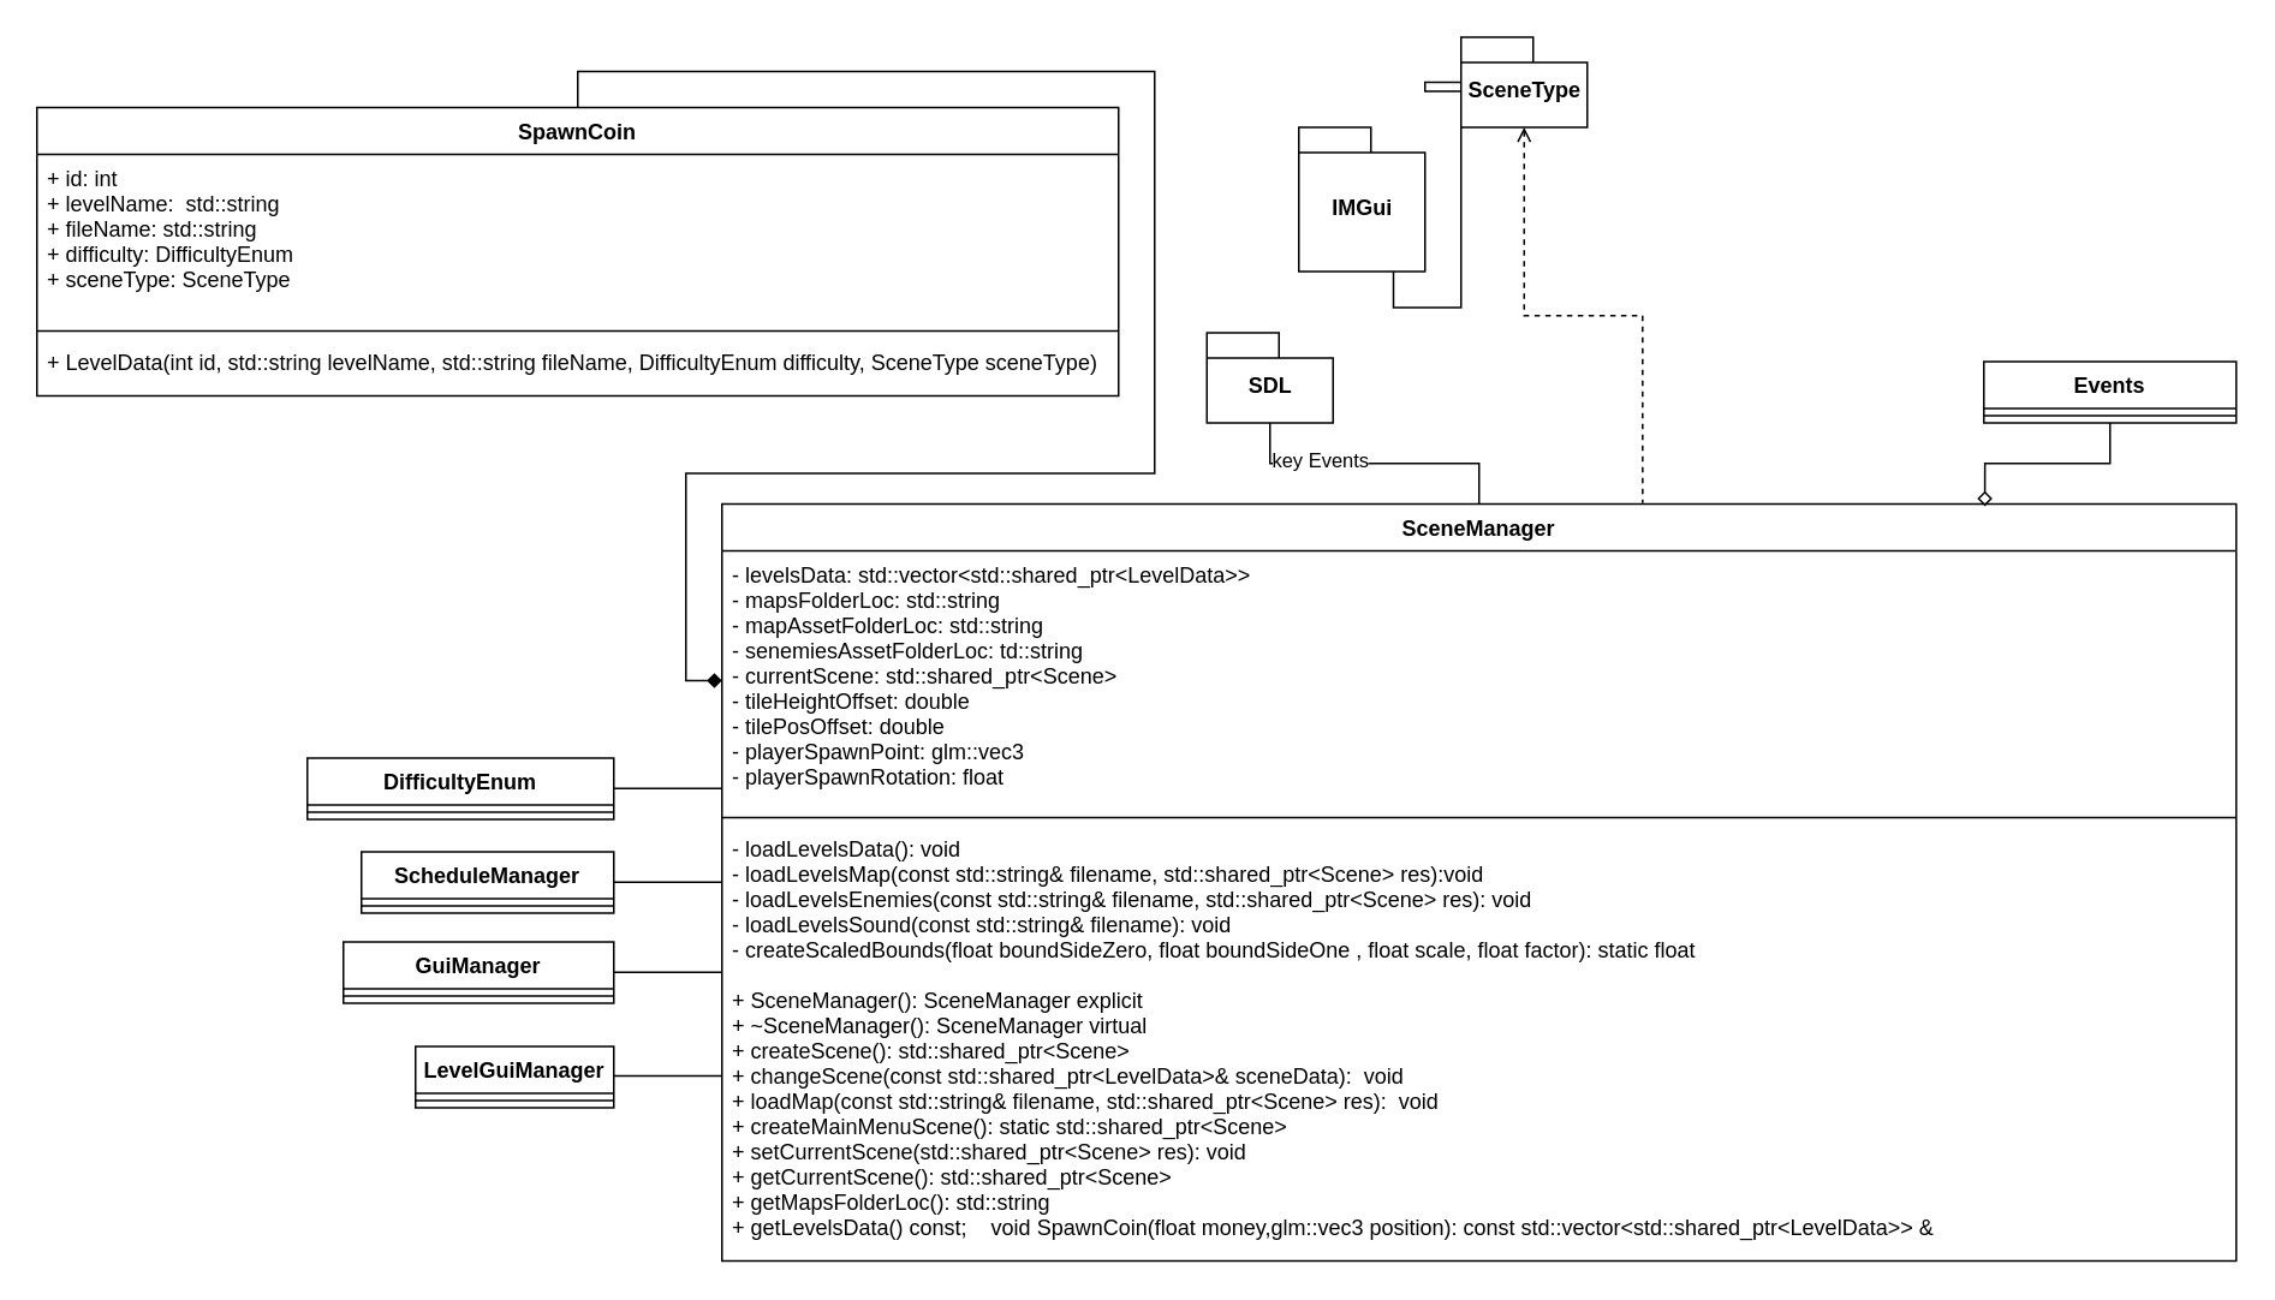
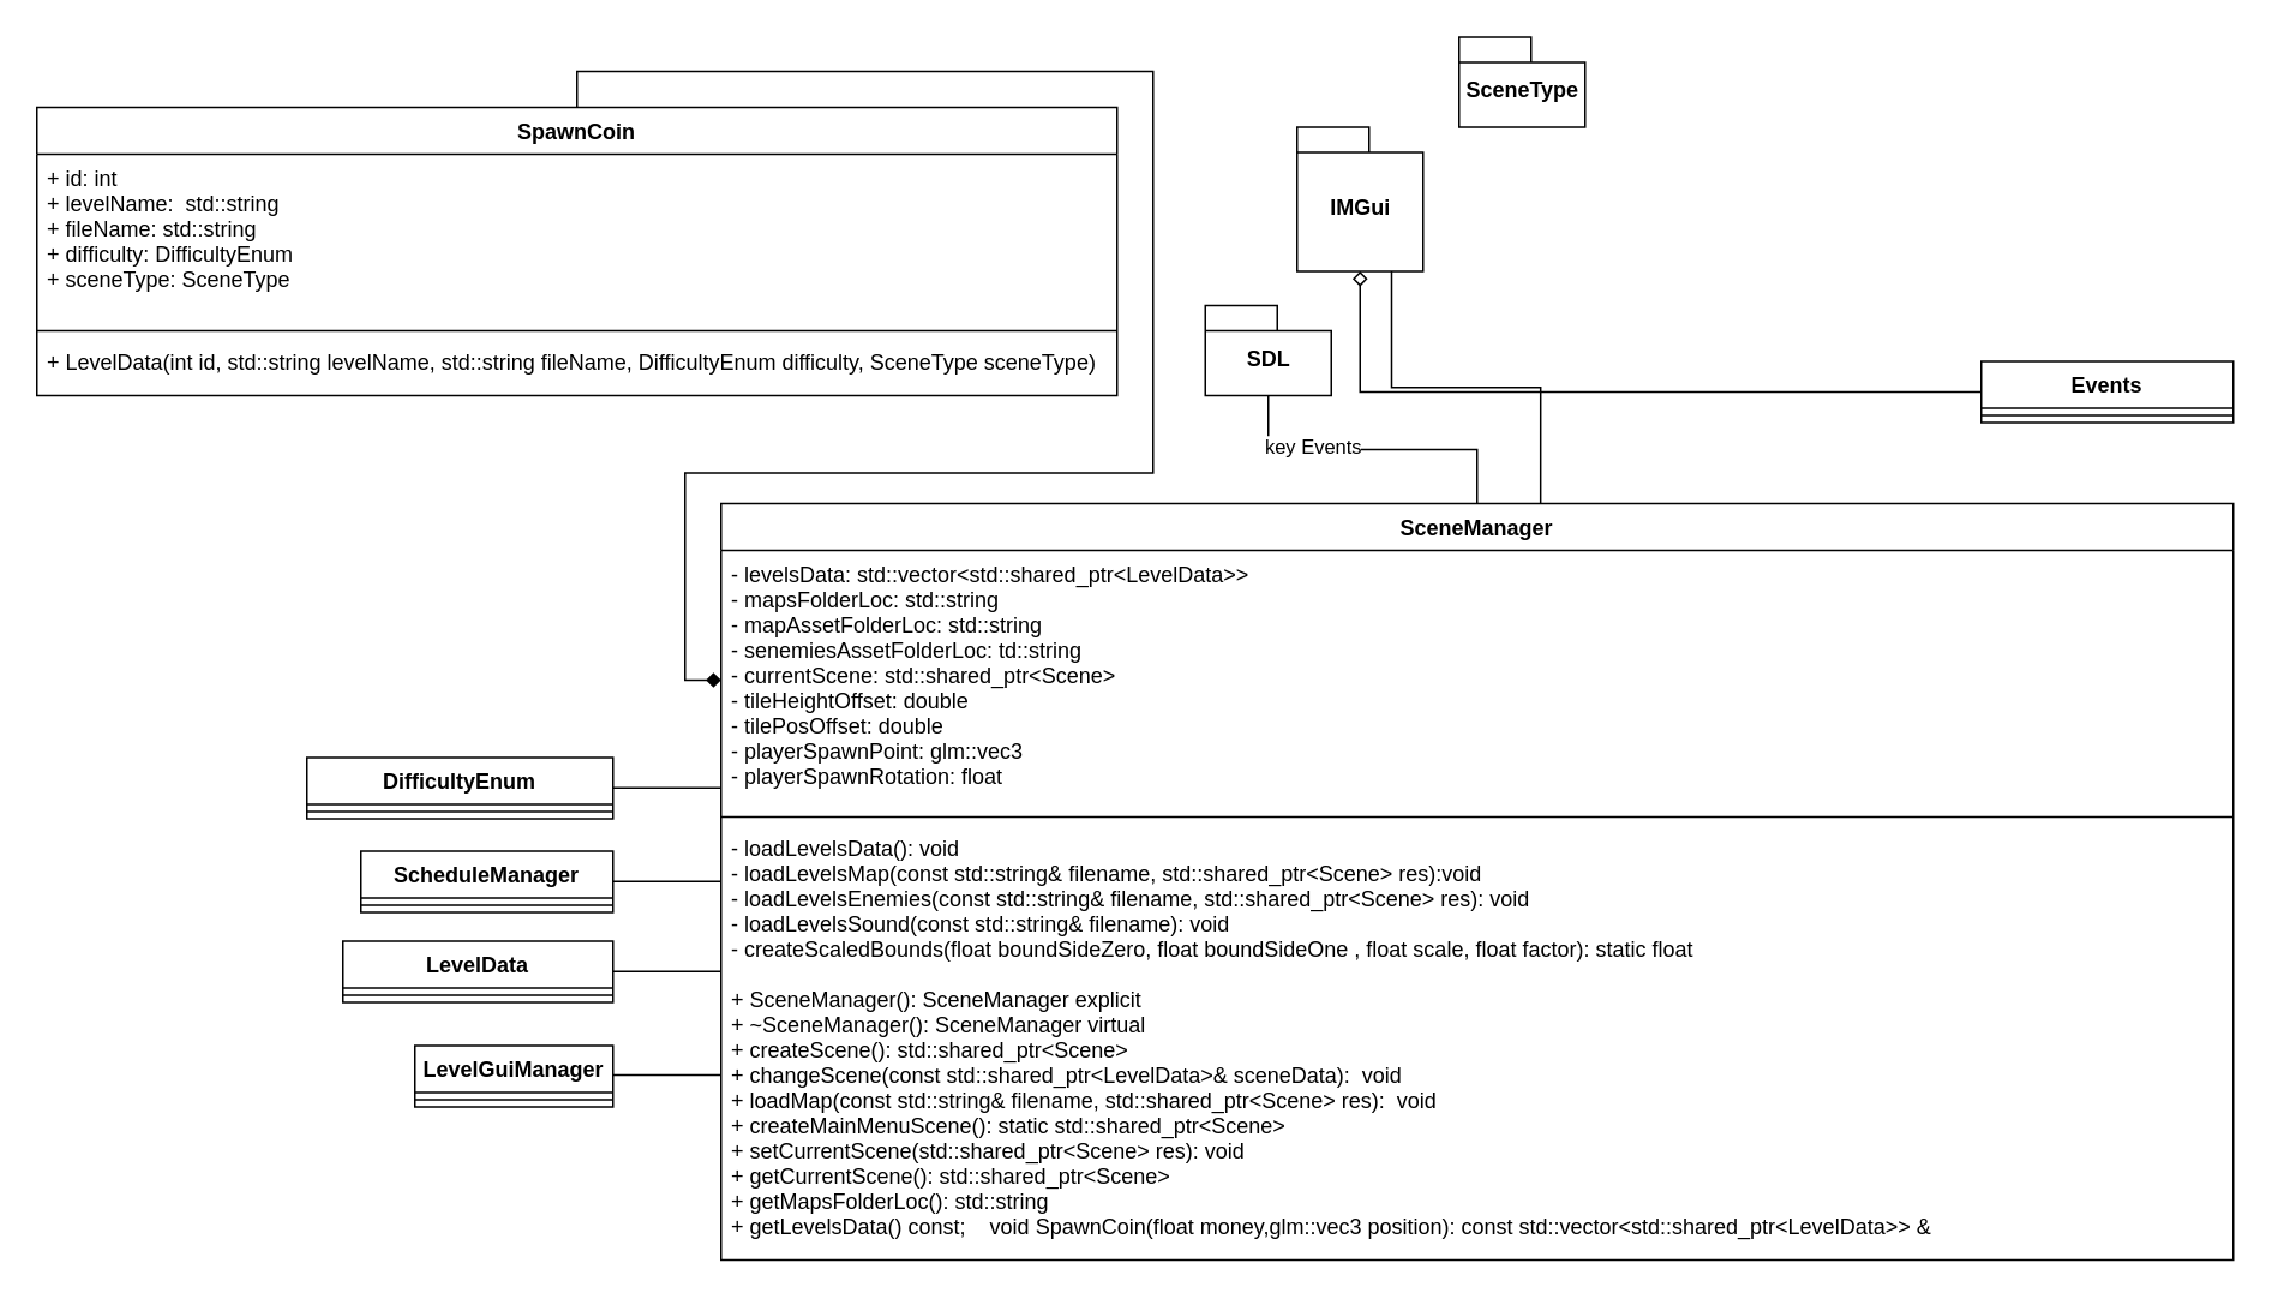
  <mxCell id="0" />
  <mxCell id="1" parent="0" />
  <mxCell id="2" style="edgeStyle=orthogonalEdgeStyle;rounded=0;orthogonalLoop=1;jettySize=auto;html=1;exitX=0.5;exitY=0;exitDx=0;exitDy=0;entryX=0.5;entryY=1;entryDx=0;entryDy=0;entryPerimeter=0;endArrow=none;endFill=0;" parent="1" source="4" target="8" edge="1"><mxGeometry relative="1" as="geometry" /></mxCell>
  <mxCell id="3" value="key Events" style="edgeLabel;html=1;align=center;verticalAlign=middle;resizable=0;points=[];" parent="2" vertex="1" connectable="0"><mxGeometry x="0.381" y="-2" relative="1" as="geometry"><mxPoint as="offset" /></mxGeometry></mxCell>
  <mxCell id="4" value="SceneManager" style="swimlane;fontStyle=1;align=center;verticalAlign=top;childLayout=stackLayout;horizontal=1;startSize=26;horizontalStack=0;resizeParent=1;resizeParentMax=0;resizeLast=0;collapsible=1;marginBottom=0;" parent="1" vertex="1"><mxGeometry x="400" y="279" width="840" height="420" as="geometry" /></mxCell>
  <mxCell id="5" value="- levelsData: std::vector&lt;std::shared_ptr&lt;LevelData&gt;&gt;&#10;- mapsFolderLoc: std::string&#10;- mapAssetFolderLoc: std::string&#10;- senemiesAssetFolderLoc: td::string &#10;- currentScene: std::shared_ptr&lt;Scene&gt;&#10;- tileHeightOffset: double &#10;- tilePosOffset: double &#10;- playerSpawnPoint: glm::vec3&#10;- playerSpawnRotation: float " style="text;strokeColor=none;fillColor=none;align=left;verticalAlign=top;spacingLeft=4;spacingRight=4;overflow=hidden;rotatable=0;points=[[0,0.5],[1,0.5]];portConstraint=eastwest;" parent="4" vertex="1"><mxGeometry y="26" width="840" height="144" as="geometry" /></mxCell>
  <mxCell id="6" value="" style="line;strokeWidth=1;fillColor=none;align=left;verticalAlign=middle;spacingTop=-1;spacingLeft=3;spacingRight=3;rotatable=0;labelPosition=right;points=[];portConstraint=eastwest;" parent="4" vertex="1"><mxGeometry y="170" width="840" height="8" as="geometry" /></mxCell>
  <mxCell id="7" value="- loadLevelsData(): void&#10;- loadLevelsMap(const std::string&amp; filename, std::shared_ptr&lt;Scene&gt; res):void &#10;- loadLevelsEnemies(const std::string&amp; filename, std::shared_ptr&lt;Scene&gt; res): void &#10;- loadLevelsSound(const std::string&amp; filename): void &#10;- createScaledBounds(float boundSideZero, float boundSideOne , float scale, float factor): static float&#10;&#10;+ SceneManager(): SceneManager explicit &#10;+ ~SceneManager(): SceneManager virtual&#10;+ createScene(): std::shared_ptr&lt;Scene&gt;&#10;+ changeScene(const std::shared_ptr&lt;LevelData&gt;&amp; sceneData):  void&#10;+ loadMap(const std::string&amp; filename, std::shared_ptr&lt;Scene&gt; res):  void&#10;+ createMainMenuScene(): static std::shared_ptr&lt;Scene&gt; &#10;+ setCurrentScene(std::shared_ptr&lt;Scene&gt; res): void &#10;+ getCurrentScene(): std::shared_ptr&lt;Scene&gt;&#10;+ getMapsFolderLoc(): std::string&#10;+ getLevelsData() const;    void SpawnCoin(float money,glm::vec3 position): const std::vector&lt;std::shared_ptr&lt;LevelData&gt;&gt; &amp;&#10; " style="text;strokeColor=none;fillColor=none;align=left;verticalAlign=top;spacingLeft=4;spacingRight=4;overflow=hidden;rotatable=0;points=[[0,0.5],[1,0.5]];portConstraint=eastwest;fontStyle=0" parent="4" vertex="1"><mxGeometry y="178" width="840" height="242" as="geometry" /></mxCell>
- <mxCell id="8" value="SDL" style="shape=folder;fontStyle=1;spacingTop=10;tabWidth=40;tabHeight=14;tabPosition=left;html=1;" parent="1" vertex="1"><mxGeometry x="669" y="184" width="70" height="50" as="geometry" /></mxCell>
- <mxCell id="9" style="edgeStyle=orthogonalEdgeStyle;rounded=0;orthogonalLoop=1;jettySize=auto;html=1;exitX=0.75;exitY=1;exitDx=0;exitDy=0;exitPerimeter=0;startArrow=none;startFill=0;endArrow=none;endFill=0;" parent="1" source="10" target="25" edge="1"><mxGeometry relative="1" as="geometry" /></mxCell>
+ <mxCell id="8" value="SDL" style="shape=folder;fontStyle=1;spacingTop=10;tabWidth=40;tabHeight=14;tabPosition=left;html=1;" parent="1" vertex="1"><mxGeometry x="669" y="169" width="70" height="50" as="geometry" /></mxCell>
+ <mxCell id="9" style="edgeStyle=orthogonalEdgeStyle;rounded=0;orthogonalLoop=1;jettySize=auto;html=1;exitX=0.75;exitY=1;exitDx=0;exitDy=0;exitPerimeter=0;entryX=0.542;entryY=0;entryDx=0;entryDy=0;entryPerimeter=0;startArrow=none;startFill=0;endArrow=none;endFill=0;" parent="1" source="10" target="4" edge="1"><mxGeometry relative="1" as="geometry" /></mxCell>
  <mxCell id="10" value="IMGui" style="shape=folder;fontStyle=1;spacingTop=10;tabWidth=40;tabHeight=14;tabPosition=left;html=1;" parent="1" vertex="1"><mxGeometry x="720" y="70" width="70" height="80" as="geometry" /></mxCell>
  <mxCell id="11" value="LevelGuiManager" style="swimlane;fontStyle=1;align=center;verticalAlign=top;childLayout=stackLayout;horizontal=1;startSize=26;horizontalStack=0;resizeParent=1;resizeParentMax=0;resizeLast=0;collapsible=1;marginBottom=0;" parent="1" vertex="1"><mxGeometry x="230" y="580" width="110" height="34" as="geometry" /></mxCell>
  <mxCell id="12" value="" style="line;strokeWidth=1;fillColor=none;align=left;verticalAlign=middle;spacingTop=-1;spacingLeft=3;spacingRight=3;rotatable=0;labelPosition=right;points=[];portConstraint=eastwest;" parent="11" vertex="1"><mxGeometry y="26" width="110" height="8" as="geometry" /></mxCell>
  <mxCell id="13" value="DifficultyEnum" style="swimlane;fontStyle=1;align=center;verticalAlign=top;childLayout=stackLayout;horizontal=1;startSize=26;horizontalStack=0;resizeParent=1;resizeParentMax=0;resizeLast=0;collapsible=1;marginBottom=0;" parent="1" vertex="1"><mxGeometry x="170" y="420" width="170" height="34" as="geometry" /></mxCell>
  <mxCell id="14" value="" style="line;strokeWidth=1;fillColor=none;align=left;verticalAlign=middle;spacingTop=-1;spacingLeft=3;spacingRight=3;rotatable=0;labelPosition=right;points=[];portConstraint=eastwest;" parent="13" vertex="1"><mxGeometry y="26" width="170" height="8" as="geometry" /></mxCell>
- <mxCell id="15" value="GuiManager" style="swimlane;fontStyle=1;align=center;verticalAlign=top;childLayout=stackLayout;horizontal=1;startSize=26;horizontalStack=0;resizeParent=1;resizeParentMax=0;resizeLast=0;collapsible=1;marginBottom=0;" parent="1" vertex="1"><mxGeometry x="190" y="522" width="150" height="34" as="geometry" /></mxCell>
+ <mxCell id="15" value="LevelData" style="swimlane;fontStyle=1;align=center;verticalAlign=top;childLayout=stackLayout;horizontal=1;startSize=26;horizontalStack=0;resizeParent=1;resizeParentMax=0;resizeLast=0;collapsible=1;marginBottom=0;" parent="1" vertex="1"><mxGeometry x="190" y="522" width="150" height="34" as="geometry" /></mxCell>
  <mxCell id="16" value="" style="line;strokeWidth=1;fillColor=none;align=left;verticalAlign=middle;spacingTop=-1;spacingLeft=3;spacingRight=3;rotatable=0;labelPosition=right;points=[];portConstraint=eastwest;" parent="15" vertex="1"><mxGeometry y="26" width="150" height="8" as="geometry" /></mxCell>
  <mxCell id="17" style="edgeStyle=orthogonalEdgeStyle;rounded=0;orthogonalLoop=1;jettySize=auto;html=1;exitX=0.5;exitY=0;exitDx=0;exitDy=0;endArrow=diamond;endFill=1;" parent="1" source="18" target="5" edge="1"><mxGeometry relative="1" as="geometry" /></mxCell>
  <mxCell id="18" value="SpawnCoin" style="swimlane;fontStyle=1;align=center;verticalAlign=top;childLayout=stackLayout;horizontal=1;startSize=26;horizontalStack=0;resizeParent=1;resizeParentMax=0;resizeLast=0;collapsible=1;marginBottom=0;" parent="1" vertex="1"><mxGeometry x="20" y="59" width="600" height="160" as="geometry" /></mxCell>
  <mxCell id="19" value="+ id: int&#10;+ levelName:  std::string&#10;+ fileName: std::string&#10;+ difficulty: DifficultyEnum&#10;+ sceneType: SceneType" style="text;strokeColor=none;fillColor=none;align=left;verticalAlign=top;spacingLeft=4;spacingRight=4;overflow=hidden;rotatable=0;points=[[0,0.5],[1,0.5]];portConstraint=eastwest;" parent="18" vertex="1"><mxGeometry y="26" width="600" height="94" as="geometry" /></mxCell>
  <mxCell id="20" value="" style="line;strokeWidth=1;fillColor=none;align=left;verticalAlign=middle;spacingTop=-1;spacingLeft=3;spacingRight=3;rotatable=0;labelPosition=right;points=[];portConstraint=eastwest;" parent="18" vertex="1"><mxGeometry y="120" width="600" height="8" as="geometry" /></mxCell>
  <mxCell id="21" value="+ LevelData(int id, std::string levelName, std::string fileName, DifficultyEnum difficulty, SceneType sceneType)" style="text;strokeColor=none;fillColor=none;align=left;verticalAlign=top;spacingLeft=4;spacingRight=4;overflow=hidden;rotatable=0;points=[[0,0.5],[1,0.5]];portConstraint=eastwest;fontStyle=0" parent="18" vertex="1"><mxGeometry y="128" width="600" height="32" as="geometry" /></mxCell>
  <mxCell id="22" value="ScheduleManager" style="swimlane;fontStyle=1;align=center;verticalAlign=top;childLayout=stackLayout;horizontal=1;startSize=26;horizontalStack=0;resizeParent=1;resizeParentMax=0;resizeLast=0;collapsible=1;marginBottom=0;" parent="1" vertex="1"><mxGeometry x="200" y="472" width="140" height="34" as="geometry" /></mxCell>
  <mxCell id="23" value="" style="line;strokeWidth=1;fillColor=none;align=left;verticalAlign=middle;spacingTop=-1;spacingLeft=3;spacingRight=3;rotatable=0;labelPosition=right;points=[];portConstraint=eastwest;" parent="22" vertex="1"><mxGeometry y="26" width="140" height="8" as="geometry" /></mxCell>
- <mxCell id="24" style="edgeStyle=orthogonalEdgeStyle;rounded=0;orthogonalLoop=1;jettySize=auto;html=1;exitX=0.5;exitY=1;exitDx=0;exitDy=0;exitPerimeter=0;entryX=0.608;entryY=-0.001;entryDx=0;entryDy=0;entryPerimeter=0;endArrow=none;endFill=0;startArrow=open;startFill=0;dashed=1;" parent="1" source="25" target="4" edge="1"><mxGeometry relative="1" as="geometry" /></mxCell>
  <mxCell id="25" value="SceneType" style="shape=folder;fontStyle=1;spacingTop=10;tabWidth=40;tabHeight=14;tabPosition=left;html=1;" parent="1" vertex="1"><mxGeometry x="810" y="20" width="70" height="50" as="geometry" /></mxCell>
- <mxCell id="26" style="edgeStyle=orthogonalEdgeStyle;rounded=0;orthogonalLoop=1;jettySize=auto;html=1;entryX=0.834;entryY=0.003;entryDx=0;entryDy=0;entryPerimeter=0;startArrow=none;startFill=0;endArrow=diamond;endFill=0;" edge="1" parent="1" source="27" target="4"><mxGeometry relative="1" as="geometry" /></mxCell>
+ <mxCell id="26" style="edgeStyle=orthogonalEdgeStyle;rounded=0;orthogonalLoop=1;jettySize=auto;html=1;startArrow=none;startFill=0;endArrow=diamond;endFill=0;" edge="1" parent="1" source="27" target="10"><mxGeometry relative="1" as="geometry" /></mxCell>
  <mxCell id="27" value="Events" style="swimlane;fontStyle=1;align=center;verticalAlign=top;childLayout=stackLayout;horizontal=1;startSize=26;horizontalStack=0;resizeParent=1;resizeParentMax=0;resizeLast=0;collapsible=1;marginBottom=0;" vertex="1" parent="1"><mxGeometry x="1100" y="200" width="140" height="34" as="geometry" /></mxCell>
  <mxCell id="28" value="" style="line;strokeWidth=1;fillColor=none;align=left;verticalAlign=middle;spacingTop=-1;spacingLeft=3;spacingRight=3;rotatable=0;labelPosition=right;points=[];portConstraint=eastwest;" vertex="1" parent="27"><mxGeometry y="26" width="140" height="8" as="geometry" /></mxCell>
  <mxCell id="29" value="" style="endArrow=none;html=1;" edge="1" parent="1"><mxGeometry width="50" height="50" relative="1" as="geometry"><mxPoint x="400" y="436.8" as="sourcePoint" /><mxPoint x="340" y="436.8" as="targetPoint" /><Array as="points"><mxPoint x="400" y="436.8" /></Array></mxGeometry></mxCell>
  <mxCell id="30" value="" style="endArrow=none;html=1;" edge="1" parent="1"><mxGeometry width="50" height="50" relative="1" as="geometry"><mxPoint x="400" y="488.8" as="sourcePoint" /><mxPoint x="340" y="488.8" as="targetPoint" /><Array as="points"><mxPoint x="400" y="488.8" /></Array></mxGeometry></mxCell>
  <mxCell id="31" value="" style="endArrow=none;html=1;" edge="1" parent="1"><mxGeometry width="50" height="50" relative="1" as="geometry"><mxPoint x="400" y="538.8" as="sourcePoint" /><mxPoint x="340" y="538.8" as="targetPoint" /><Array as="points"><mxPoint x="400" y="538.8" /></Array></mxGeometry></mxCell>
  <mxCell id="32" value="" style="endArrow=none;html=1;" edge="1" parent="1"><mxGeometry width="50" height="50" relative="1" as="geometry"><mxPoint x="400" y="596.41" as="sourcePoint" /><mxPoint x="340" y="596.41" as="targetPoint" /><Array as="points"><mxPoint x="400" y="596.41" /></Array></mxGeometry></mxCell>
